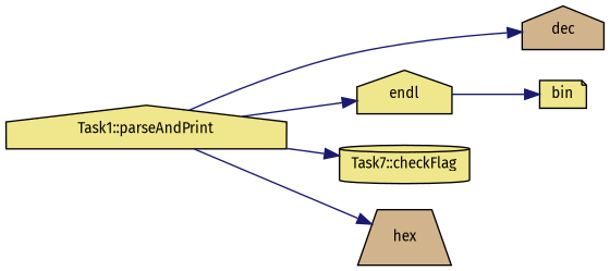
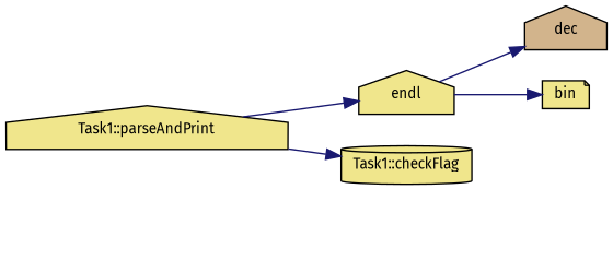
  digraph {
    fontname="Fira Sans"
    rankdir=LR
    node [color=black fillcolor=khaki fontname="Fira Sans" fontsize=10 shape=house style=filled]
    edge [color=midnightblue fontname="Fira Sans" fontsize=10 labelfontname=FreeSans labelfontsize=10 style=solid]
    n1 [fontcolor=black height=0.2 label="Task1::parseAndPrint" width=0.4]
    n2 [height=0.2 label=endl width=0.4]
    n3 [fillcolor=tan height=0.2 label=dec width=0.4]
-   n4 [height=0.2 label="Task7::checkFlag" shape=cylinder width=0.4]
-   n5 [fillcolor=tan height=0.2 label=hex shape=trapezium width=0.4]
+   n4 [height=0.2 label="Task1::checkFlag" shape=cylinder width=0.4]
    n6 [height=0.2 label=bin shape=note width=0.4]
    n1 -> n2
-   n1 -> n3
+   n2 -> n3
    n1 -> n4
-   n1 -> n5
    n2 -> n6
  }
